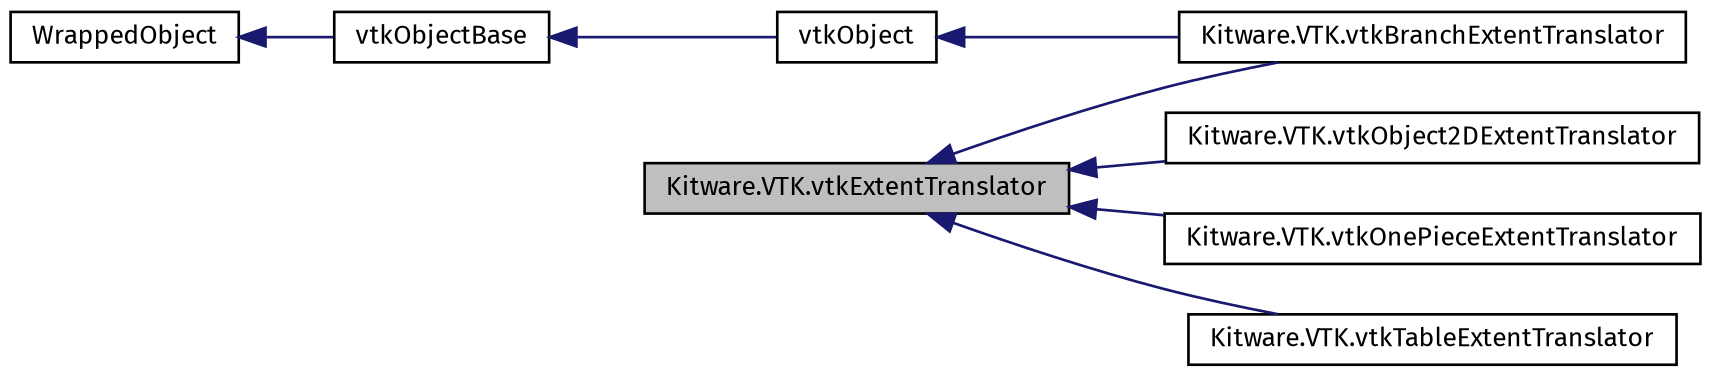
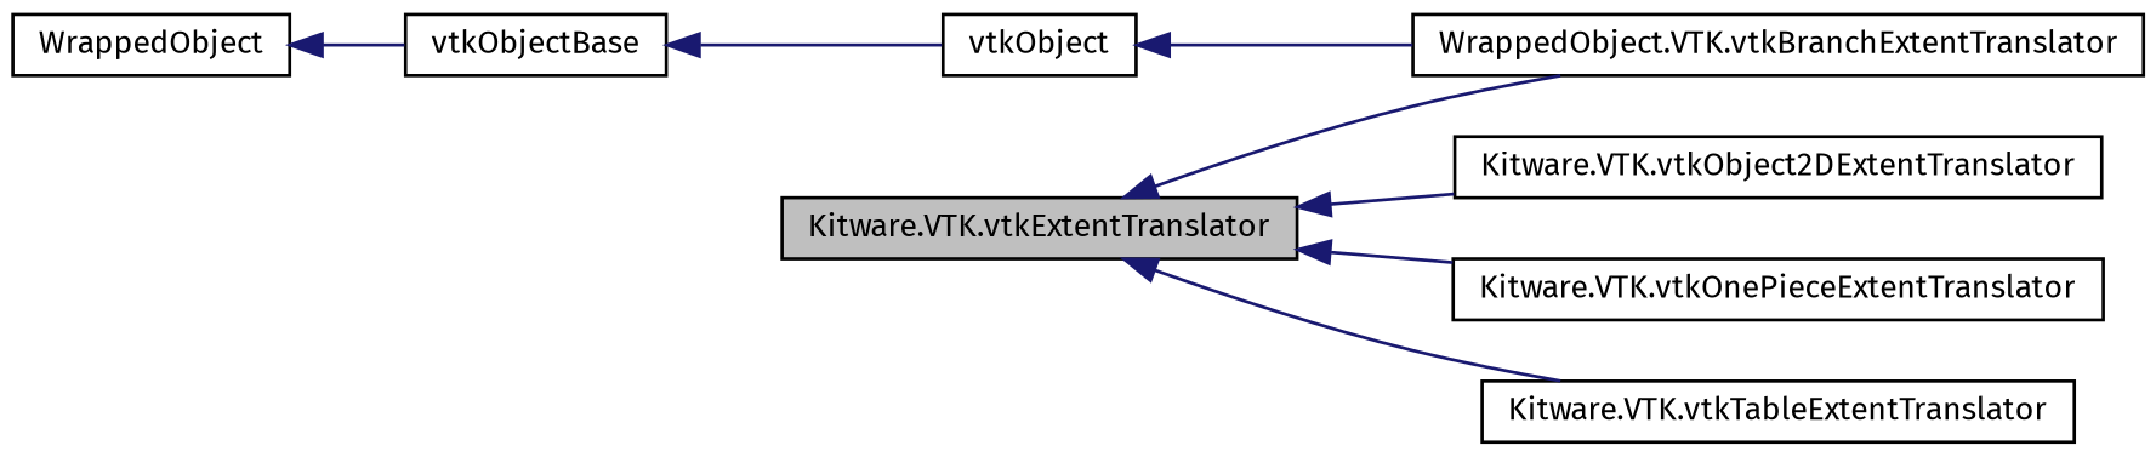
  digraph {
    fontname="Fira Sans"
    rankdir=LR
    node [color=black fontname="Fira Sans" fontsize=10 shape=record]
    edge [color=midnightblue dir=back fontname="Fira Sans" fontsize=10 labelfontname=FreeSans labelfontsize=10 style=solid]
    n1 [fillcolor=grey75 fontcolor=black height=0.2 label="Kitware.VTK.vtkExtentTranslator" style=filled width=0.4]
-   n2 [height=0.2 label="Kitware.VTK.vtkBranchExtentTranslator" width=0.4]
+   n2 [height=0.2 label="WrappedObject.VTK.vtkBranchExtentTranslator" width=0.4]
    n3 [height=0.2 label="Kitware.VTK.vtkObject2DExtentTranslator" width=0.4]
    n4 [height=0.2 label="Kitware.VTK.vtkOnePieceExtentTranslator" width=0.4]
    n5 [height=0.2 label="Kitware.VTK.vtkTableExtentTranslator" width=0.4]
    n6 [height=0.2 label=vtkObject width=0.4]
    n7 [height=0.2 label=vtkObjectBase width=0.4]
    n8 [height=0.2 label=WrappedObject width=0.4]
    n1 -> n2
    n1 -> n3
    n1 -> n4
    n1 -> n5
    n6 -> n2
    n7 -> n6
    n8 -> n7
  }
